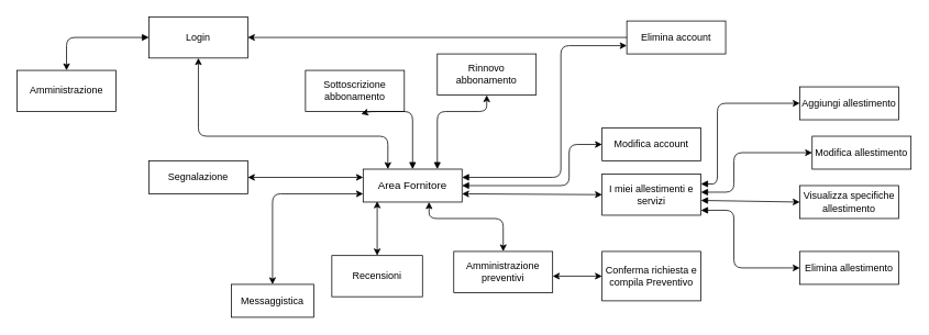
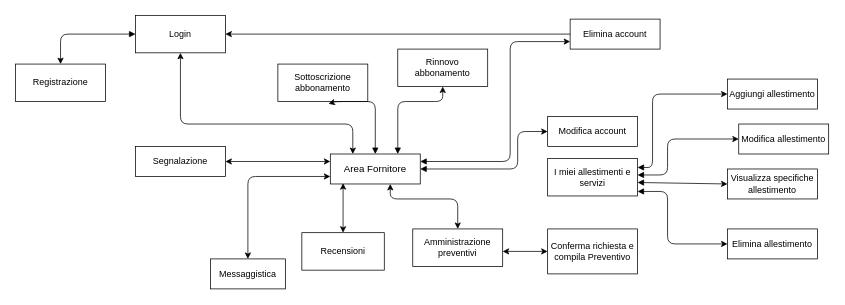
  <mxCell id="0" />
  <mxCell id="1" parent="0" />
  <mxCell id="2" value="Login" style="rounded=0;whiteSpace=wrap;html=1;" parent="1" vertex="1"><mxGeometry x="180" y="20" width="120" height="50" as="geometry" /></mxCell>
- <mxCell id="3" value="Amministrazione" style="rounded=0;whiteSpace=wrap;html=1;" parent="1" vertex="1"><mxGeometry x="20" y="85" width="120" height="50" as="geometry" /></mxCell>
+ <mxCell id="3" value="Registrazione" style="rounded=0;whiteSpace=wrap;html=1;" parent="1" vertex="1"><mxGeometry x="20" y="85" width="120" height="50" as="geometry" /></mxCell>
  <mxCell id="4" value="" style="endArrow=classic;html=1;exitX=0;exitY=0.5;exitDx=0;exitDy=0;entryX=0.5;entryY=0;entryDx=0;entryDy=0;startArrow=block;startFill=1;" parent="1" source="2" target="3" edge="1"><mxGeometry width="50" height="50" relative="1" as="geometry"><mxPoint x="520" y="195" as="sourcePoint" /><mxPoint x="570" y="145" as="targetPoint" /><Array as="points"><mxPoint x="80" y="45" /></Array></mxGeometry></mxCell>
  <mxCell id="5" value="Sottoscrizione abbonamento" style="rounded=0;whiteSpace=wrap;html=1;" parent="1" vertex="1"><mxGeometry x="370" y="85" width="120" height="50" as="geometry" /></mxCell>
  <mxCell id="6" value="Area Fornitore" style="rounded=0;whiteSpace=wrap;html=1;fontSize=13;" parent="1" vertex="1"><mxGeometry x="440" y="205" width="120" height="40" as="geometry" /></mxCell>
  <mxCell id="7" value="Modifica account" style="rounded=0;whiteSpace=wrap;html=1;" parent="1" vertex="1"><mxGeometry x="730" y="155" width="120" height="40" as="geometry" /></mxCell>
  <mxCell id="8" value="Elimina account" style="rounded=0;whiteSpace=wrap;html=1;" parent="1" vertex="1"><mxGeometry x="760" y="25" width="120" height="40" as="geometry" /></mxCell>
  <mxCell id="9" value="" style="endArrow=classic;html=1;exitX=0;exitY=0.5;exitDx=0;exitDy=0;entryX=1;entryY=0.5;entryDx=0;entryDy=0;" parent="1" source="8" edge="1"><mxGeometry width="50" height="50" relative="1" as="geometry"><mxPoint x="730" y="45.5" as="sourcePoint" /><mxPoint x="300" y="45" as="targetPoint" /></mxGeometry></mxCell>
  <mxCell id="10" value="" style="endArrow=classic;html=1;exitX=1;exitY=0.25;exitDx=0;exitDy=0;startArrow=block;startFill=1;entryX=0;entryY=0.75;entryDx=0;entryDy=0;" parent="1" source="6" edge="1" target="8"><mxGeometry width="50" height="50" relative="1" as="geometry"><mxPoint x="660" y="227.5" as="sourcePoint" /><mxPoint x="730" y="85" as="targetPoint" /><Array as="points"><mxPoint x="680" y="215" /><mxPoint x="680" y="55" /></Array></mxGeometry></mxCell>
  <mxCell id="11" value="" style="endArrow=classic;html=1;entryX=0;entryY=0.5;entryDx=0;entryDy=0;startArrow=block;startFill=1;" parent="1" target="7" edge="1"><mxGeometry width="50" height="50" relative="1" as="geometry"><mxPoint x="560" y="225" as="sourcePoint" /><mxPoint x="710" y="177.5" as="targetPoint" /><Array as="points"><mxPoint x="690" y="225" /><mxPoint x="690" y="175" /></Array></mxGeometry></mxCell>
  <mxCell id="12" value="Rinnovo abbonamento" style="rounded=0;whiteSpace=wrap;html=1;" parent="1" vertex="1"><mxGeometry x="530" y="65" width="120" height="50" as="geometry" /></mxCell>
  <mxCell id="13" value="" style="endArrow=classic;html=1;entryX=0.5;entryY=1;entryDx=0;entryDy=0;exitX=0.75;exitY=0;exitDx=0;exitDy=0;startArrow=block;startFill=1;" parent="1" target="12" edge="1" source="6"><mxGeometry width="50" height="50" relative="1" as="geometry"><mxPoint x="530" y="155" as="sourcePoint" /><mxPoint x="450" y="125" as="targetPoint" /><Array as="points"><mxPoint x="530" y="135" /><mxPoint x="590" y="135" /></Array></mxGeometry></mxCell>
  <mxCell id="14" value="I miei allestimenti e servizi" style="rounded=0;whiteSpace=wrap;html=1;" parent="1" vertex="1"><mxGeometry x="730" y="211" width="120" height="50" as="geometry" /></mxCell>
- <mxCell id="15" value="" style="endArrow=classic;startArrow=classic;html=1;exitX=1;exitY=0.75;exitDx=0;exitDy=0;entryX=0;entryY=0.5;entryDx=0;entryDy=0;" parent="1" source="6" target="14" edge="1"><mxGeometry width="50" height="50" relative="1" as="geometry"><mxPoint x="560" y="225" as="sourcePoint" /><mxPoint x="730" y="205" as="targetPoint" /></mxGeometry></mxCell>
  <mxCell id="16" value="Aggiungi allestimento" style="rounded=0;whiteSpace=wrap;html=1;" parent="1" vertex="1"><mxGeometry x="970" y="105" width="120" height="40" as="geometry" /></mxCell>
  <mxCell id="17" value="" style="endArrow=classic;html=1;entryX=0;entryY=0.5;entryDx=0;entryDy=0;startArrow=block;startFill=1;" parent="1" target="16" edge="1"><mxGeometry width="50" height="50" relative="1" as="geometry"><mxPoint x="850" y="223" as="sourcePoint" /><mxPoint x="950" y="263" as="targetPoint" /><Array as="points"><mxPoint x="870" y="223" /><mxPoint x="870" y="125" /></Array></mxGeometry></mxCell>
  <mxCell id="18" value="Modifica allestimento" style="rounded=0;whiteSpace=wrap;html=1;" parent="1" vertex="1"><mxGeometry x="985" y="165" width="120" height="40" as="geometry" /></mxCell>
  <mxCell id="19" value="" style="endArrow=classic;html=1;entryX=0;entryY=0.5;entryDx=0;entryDy=0;startArrow=block;startFill=1;" parent="1" target="18" edge="1"><mxGeometry width="50" height="50" relative="1" as="geometry"><mxPoint x="850" y="233" as="sourcePoint" /><mxPoint x="910" y="273" as="targetPoint" /><Array as="points"><mxPoint x="890" y="233" /><mxPoint x="890" y="185" /></Array></mxGeometry></mxCell>
  <mxCell id="20" value="Visualizza specifiche allestimento" style="rounded=0;whiteSpace=wrap;html=1;" parent="1" vertex="1"><mxGeometry x="970" y="225" width="120" height="40" as="geometry" /></mxCell>
  <mxCell id="21" value="Elimina allestimento" style="rounded=0;whiteSpace=wrap;html=1;" parent="1" vertex="1"><mxGeometry x="970" y="305" width="120" height="40" as="geometry" /></mxCell>
  <mxCell id="22" value="" style="endArrow=classic;html=1;entryX=0;entryY=0.5;entryDx=0;entryDy=0;startArrow=block;startFill=1;" parent="1" target="20" edge="1"><mxGeometry width="50" height="50" relative="1" as="geometry"><mxPoint x="850" y="243" as="sourcePoint" /><mxPoint x="920" y="193" as="targetPoint" /><Array as="points" /></mxGeometry></mxCell>
  <mxCell id="23" value="" style="endArrow=classic;html=1;entryX=0;entryY=0.5;entryDx=0;entryDy=0;startArrow=block;startFill=1;" parent="1" target="21" edge="1"><mxGeometry width="50" height="50" relative="1" as="geometry"><mxPoint x="850" y="255" as="sourcePoint" /><mxPoint x="920" y="243" as="targetPoint" /><Array as="points"><mxPoint x="890" y="255" /><mxPoint x="890" y="325" /></Array></mxGeometry></mxCell>
  <mxCell id="24" value="Segnalazione" style="rounded=0;whiteSpace=wrap;html=1;" parent="1" vertex="1"><mxGeometry x="180" y="195" width="120" height="40" as="geometry" /></mxCell>
  <mxCell id="25" value="" style="endArrow=classic;startArrow=classic;html=1;entryX=0;entryY=0.25;entryDx=0;entryDy=0;exitX=1;exitY=0.5;exitDx=0;exitDy=0;" parent="1" source="24" target="6" edge="1"><mxGeometry width="50" height="50" relative="1" as="geometry"><mxPoint x="100" y="325" as="sourcePoint" /><mxPoint x="180" y="285" as="targetPoint" /><Array as="points" /></mxGeometry></mxCell>
  <mxCell id="26" value="Amministrazione preventivi" style="rounded=0;whiteSpace=wrap;html=1;" parent="1" vertex="1"><mxGeometry x="550" y="305" width="120" height="50" as="geometry" /></mxCell>
  <mxCell id="27" value="" style="endArrow=classic;startArrow=classic;html=1;exitX=0.5;exitY=0;exitDx=0;exitDy=0;" parent="1" source="26" edge="1"><mxGeometry width="50" height="50" relative="1" as="geometry"><mxPoint x="470" y="295" as="sourcePoint" /><mxPoint x="520" y="245" as="targetPoint" /><Array as="points"><mxPoint x="610" y="265" /><mxPoint x="520" y="265" /></Array></mxGeometry></mxCell>
  <mxCell id="28" value="Conferma richiesta e compila Preventivo" style="rounded=0;whiteSpace=wrap;html=1;" parent="1" vertex="1"><mxGeometry x="730" y="305" width="120" height="60" as="geometry" /></mxCell>
  <mxCell id="29" value="" style="endArrow=classic;startArrow=classic;html=1;entryX=0;entryY=0.5;entryDx=0;entryDy=0;" parent="1" target="28" edge="1"><mxGeometry width="50" height="50" relative="1" as="geometry"><mxPoint x="670" y="335" as="sourcePoint" /><mxPoint x="720" y="285" as="targetPoint" /></mxGeometry></mxCell>
  <mxCell id="30" value="Recensioni" style="rounded=0;whiteSpace=wrap;html=1;" parent="1" vertex="1"><mxGeometry x="402" y="310" width="110" height="50" as="geometry" /></mxCell>
  <mxCell id="31" value="" style="endArrow=classic;startArrow=classic;html=1;exitX=0.5;exitY=0;exitDx=0;exitDy=0;entryX=0.142;entryY=0.975;entryDx=0;entryDy=0;entryPerimeter=0;" parent="1" source="30" target="6" edge="1"><mxGeometry width="50" height="50" relative="1" as="geometry"><mxPoint x="440" y="295" as="sourcePoint" /><mxPoint x="490" y="245" as="targetPoint" /><Array as="points" /></mxGeometry></mxCell>
  <mxCell id="32" value="Messaggistica" style="rounded=0;whiteSpace=wrap;html=1;" parent="1" vertex="1"><mxGeometry x="280" y="345" width="100" height="40" as="geometry" /></mxCell>
  <mxCell id="33" value="" style="endArrow=classic;startArrow=classic;html=1;exitX=0.5;exitY=0;exitDx=0;exitDy=0;" parent="1" source="32" edge="1"><mxGeometry width="50" height="50" relative="1" as="geometry"><mxPoint x="330" y="205" as="sourcePoint" /><mxPoint x="440" y="235" as="targetPoint" /><Array as="points"><mxPoint x="330" y="235" /></Array></mxGeometry></mxCell>
  <mxCell id="34" value="" style="endArrow=classic;html=1;entryX=0.563;entryY=1.06;entryDx=0;entryDy=0;entryPerimeter=0;exitX=0.5;exitY=0;exitDx=0;exitDy=0;startArrow=block;startFill=1;" edge="1" parent="1" source="6" target="5"><mxGeometry width="50" height="50" relative="1" as="geometry"><mxPoint x="560" y="205" as="sourcePoint" /><mxPoint x="610" y="155" as="targetPoint" /><Array as="points"><mxPoint x="500" y="135" /><mxPoint x="448" y="135" /></Array></mxGeometry></mxCell>
  <mxCell id="35" value="" style="endArrow=classic;startArrow=classic;html=1;exitX=0.5;exitY=1;exitDx=0;exitDy=0;entryX=0.25;entryY=0;entryDx=0;entryDy=0;" edge="1" parent="1" source="2" target="6"><mxGeometry width="50" height="50" relative="1" as="geometry"><mxPoint x="450" y="205" as="sourcePoint" /><mxPoint x="500" y="155" as="targetPoint" /><Array as="points"><mxPoint x="240" y="165" /><mxPoint x="470" y="165" /></Array></mxGeometry></mxCell>
